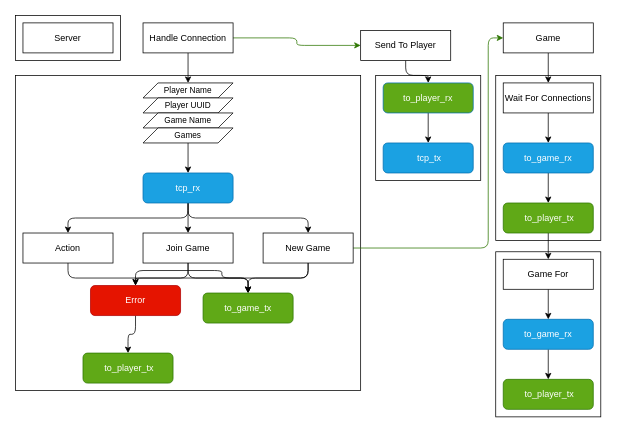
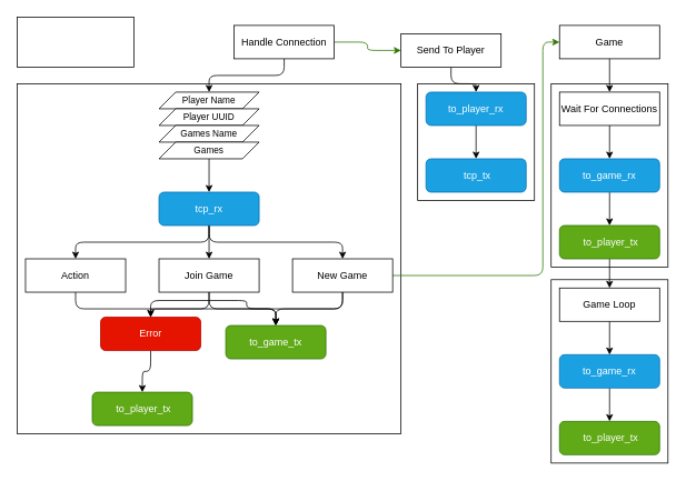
  <mxCell id="0" />
  <mxCell id="1" parent="0" />
  <mxCell id="2" value="" style="rounded=0;whiteSpace=wrap;html=1;fontFamily=Helvetica;fontSize=11;fontColor=default;labelBackgroundColor=default;fillColor=none;strokeColor=light-dark(#000000,#F19C99);" vertex="1" parent="1"><mxGeometry x="20" y="100" width="460" height="420" as="geometry" /></mxCell>
  <mxCell id="3" value="" style="rounded=0;whiteSpace=wrap;html=1;fontFamily=Helvetica;fontSize=11;fontColor=default;labelBackgroundColor=default;fillColor=none;strokeColor=light-dark(#000000,#F19C99);" vertex="1" parent="1"><mxGeometry x="500" y="100" width="140" height="140" as="geometry" /></mxCell>
  <mxCell id="4" value="" style="rounded=0;whiteSpace=wrap;html=1;fontFamily=Helvetica;fontSize=11;fontColor=default;labelBackgroundColor=default;fillColor=none;strokeColor=light-dark(#000000,#F19C99);" vertex="1" parent="1"><mxGeometry x="660" y="335" width="140" height="220" as="geometry" /></mxCell>
  <mxCell id="5" value="" style="rounded=0;whiteSpace=wrap;html=1;fontFamily=Helvetica;fontSize=11;fontColor=default;labelBackgroundColor=default;fillColor=none;strokeColor=light-dark(#000000,#F19C99);" vertex="1" parent="1"><mxGeometry x="660" y="100" width="140" height="220" as="geometry" /></mxCell>
  <mxCell id="6" value="" style="rounded=0;whiteSpace=wrap;html=1;fontFamily=Helvetica;fontSize=11;fontColor=default;labelBackgroundColor=default;fillColor=none;strokeColor=light-dark(#000000,#F19C99);" vertex="1" parent="1"><mxGeometry x="20" y="20" width="140" height="60" as="geometry" /></mxCell>
- <mxCell id="7" value="Server" style="rounded=0;whiteSpace=wrap;html=1;" vertex="1" parent="1"><mxGeometry x="30" y="30" width="120" height="40" as="geometry" /></mxCell>
  <mxCell id="8" style="edgeStyle=orthogonalEdgeStyle;shape=connector;curved=0;rounded=1;orthogonalLoop=1;jettySize=auto;html=1;exitX=0.5;exitY=1;exitDx=0;exitDy=0;strokeColor=default;align=center;verticalAlign=middle;fontFamily=Helvetica;fontSize=11;fontColor=default;labelBackgroundColor=default;endArrow=classic;" edge="1" parent="1" source="11" target="17"><mxGeometry relative="1" as="geometry" /></mxCell>
  <mxCell id="9" style="edgeStyle=orthogonalEdgeStyle;shape=connector;curved=0;rounded=1;orthogonalLoop=1;jettySize=auto;html=1;exitX=0.5;exitY=1;exitDx=0;exitDy=0;strokeColor=default;align=center;verticalAlign=middle;fontFamily=Helvetica;fontSize=11;fontColor=default;labelBackgroundColor=default;endArrow=classic;" edge="1" parent="1" source="11" target="25"><mxGeometry relative="1" as="geometry" /></mxCell>
  <mxCell id="10" style="edgeStyle=orthogonalEdgeStyle;shape=connector;curved=0;rounded=1;orthogonalLoop=1;jettySize=auto;html=1;exitX=0.5;exitY=1;exitDx=0;exitDy=0;strokeColor=default;align=center;verticalAlign=middle;fontFamily=Helvetica;fontSize=11;fontColor=default;labelBackgroundColor=default;endArrow=classic;" edge="1" parent="1" source="11" target="21"><mxGeometry relative="1" as="geometry" /></mxCell>
  <mxCell id="11" value="tcp_rx" style="rounded=1;whiteSpace=wrap;html=1;fillColor=#1ba1e2;fontColor=#ffffff;strokeColor=#006EAF;arcSize=15;" vertex="1" parent="1"><mxGeometry x="190" y="230" width="120" height="40" as="geometry" /></mxCell>
  <mxCell id="12" style="edgeStyle=orthogonalEdgeStyle;shape=connector;curved=0;rounded=1;orthogonalLoop=1;jettySize=auto;html=1;exitX=0.5;exitY=1;exitDx=0;exitDy=0;entryX=0.5;entryY=0;entryDx=0;entryDy=0;strokeColor=default;align=center;verticalAlign=middle;fontFamily=Helvetica;fontSize=11;fontColor=default;labelBackgroundColor=default;endArrow=classic;" edge="1" parent="1" source="14" target="40"><mxGeometry relative="1" as="geometry" /></mxCell>
  <mxCell id="13" style="edgeStyle=orthogonalEdgeStyle;shape=connector;curved=0;rounded=1;orthogonalLoop=1;jettySize=auto;html=1;exitX=1;exitY=0.5;exitDx=0;exitDy=0;entryX=0;entryY=0.5;entryDx=0;entryDy=0;strokeColor=#2D7600;align=center;verticalAlign=middle;fontFamily=Helvetica;fontSize=11;fontColor=default;labelBackgroundColor=default;endArrow=classic;fillColor=#60a917;" edge="1" parent="1" source="14" target="47"><mxGeometry relative="1" as="geometry" /></mxCell>
- <mxCell id="14" value="Handle Connection" style="rounded=0;whiteSpace=wrap;html=1;" vertex="1" parent="1"><mxGeometry x="190" y="30" width="120" height="40" as="geometry" /></mxCell>
+ <mxCell id="14" value="Handle Connection" style="rounded=0;whiteSpace=wrap;html=1;" vertex="1" parent="1"><mxGeometry x="280" y="30" width="120" height="40" as="geometry" /></mxCell>
  <mxCell id="15" style="edgeStyle=orthogonalEdgeStyle;shape=connector;curved=0;rounded=1;orthogonalLoop=1;jettySize=auto;html=1;exitX=0.5;exitY=1;exitDx=0;exitDy=0;entryX=0.5;entryY=0;entryDx=0;entryDy=0;strokeColor=default;align=center;verticalAlign=middle;fontFamily=Helvetica;fontSize=11;fontColor=default;labelBackgroundColor=default;endArrow=classic;" edge="1" parent="1" source="17" target="26"><mxGeometry relative="1" as="geometry"><mxPoint x="250" y="390" as="targetPoint" /></mxGeometry></mxCell>
  <mxCell id="16" style="edgeStyle=orthogonalEdgeStyle;shape=connector;curved=0;rounded=1;orthogonalLoop=1;jettySize=auto;html=1;exitX=0.5;exitY=1;exitDx=0;exitDy=0;strokeColor=default;align=center;verticalAlign=middle;fontFamily=Helvetica;fontSize=11;fontColor=default;labelBackgroundColor=default;endArrow=classic;" edge="1" parent="1" source="17" target="49"><mxGeometry relative="1" as="geometry" /></mxCell>
  <mxCell id="17" value="Join Game" style="rounded=0;whiteSpace=wrap;html=1;" vertex="1" parent="1"><mxGeometry x="190" y="310" width="120" height="40" as="geometry" /></mxCell>
  <mxCell id="18" style="edgeStyle=orthogonalEdgeStyle;shape=connector;curved=0;rounded=1;orthogonalLoop=1;jettySize=auto;html=1;exitX=0.5;exitY=1;exitDx=0;exitDy=0;entryX=0.5;entryY=0;entryDx=0;entryDy=0;strokeColor=default;align=center;verticalAlign=middle;fontFamily=Helvetica;fontSize=11;fontColor=default;labelBackgroundColor=default;endArrow=classic;" edge="1" parent="1" source="21" target="26"><mxGeometry relative="1" as="geometry" /></mxCell>
  <mxCell id="19" style="edgeStyle=orthogonalEdgeStyle;shape=connector;curved=0;rounded=1;orthogonalLoop=1;jettySize=auto;html=1;exitX=0.5;exitY=1;exitDx=0;exitDy=0;strokeColor=default;align=center;verticalAlign=middle;fontFamily=Helvetica;fontSize=11;fontColor=default;labelBackgroundColor=default;endArrow=classic;" edge="1" parent="1" source="21" target="49"><mxGeometry relative="1" as="geometry" /></mxCell>
  <mxCell id="20" style="edgeStyle=orthogonalEdgeStyle;shape=connector;curved=0;rounded=1;orthogonalLoop=1;jettySize=auto;html=1;exitX=1;exitY=0.5;exitDx=0;exitDy=0;entryX=0;entryY=0.5;entryDx=0;entryDy=0;strokeColor=#2D7600;align=center;verticalAlign=middle;fontFamily=Helvetica;fontSize=11;fontColor=default;labelBackgroundColor=default;endArrow=classic;fillColor=#60a917;" edge="1" parent="1" source="21" target="23"><mxGeometry relative="1" as="geometry"><Array as="points"><mxPoint x="650" y="330" /><mxPoint x="650" y="50" /></Array></mxGeometry></mxCell>
  <mxCell id="21" value="New Game" style="rounded=0;whiteSpace=wrap;html=1;" vertex="1" parent="1"><mxGeometry x="350" y="310" width="120" height="40" as="geometry" /></mxCell>
  <mxCell id="22" style="edgeStyle=orthogonalEdgeStyle;shape=connector;curved=0;rounded=1;orthogonalLoop=1;jettySize=auto;html=1;exitX=0.5;exitY=1;exitDx=0;exitDy=0;entryX=0.5;entryY=0;entryDx=0;entryDy=0;strokeColor=default;align=center;verticalAlign=middle;fontFamily=Helvetica;fontSize=11;fontColor=default;labelBackgroundColor=default;endArrow=classic;" edge="1" parent="1" source="23" target="30"><mxGeometry relative="1" as="geometry" /></mxCell>
  <mxCell id="23" value="Game" style="rounded=0;whiteSpace=wrap;html=1;" vertex="1" parent="1"><mxGeometry x="670" y="30" width="120" height="40" as="geometry" /></mxCell>
  <mxCell id="24" style="edgeStyle=orthogonalEdgeStyle;shape=connector;curved=0;rounded=1;orthogonalLoop=1;jettySize=auto;html=1;exitX=0.5;exitY=1;exitDx=0;exitDy=0;strokeColor=default;align=center;verticalAlign=middle;fontFamily=Helvetica;fontSize=11;fontColor=default;labelBackgroundColor=default;endArrow=classic;" edge="1" parent="1" source="25" target="26"><mxGeometry relative="1" as="geometry" /></mxCell>
  <mxCell id="25" value="Action" style="rounded=0;whiteSpace=wrap;html=1;" vertex="1" parent="1"><mxGeometry x="30" y="310" width="120" height="40" as="geometry" /></mxCell>
  <mxCell id="26" value="to_game_tx" style="rounded=1;whiteSpace=wrap;html=1;fillColor=#60a917;fontColor=#ffffff;strokeColor=#2D7600;" vertex="1" parent="1"><mxGeometry x="270" y="390" width="120" height="40" as="geometry" /></mxCell>
  <mxCell id="27" style="edgeStyle=orthogonalEdgeStyle;shape=connector;curved=0;rounded=1;orthogonalLoop=1;jettySize=auto;html=1;exitX=0.5;exitY=1;exitDx=0;exitDy=0;entryX=0.5;entryY=0;entryDx=0;entryDy=0;strokeColor=default;align=center;verticalAlign=middle;fontFamily=Helvetica;fontSize=11;fontColor=default;labelBackgroundColor=default;endArrow=classic;" edge="1" parent="1" source="28" target="32"><mxGeometry relative="1" as="geometry" /></mxCell>
  <mxCell id="28" value="to_game_rx" style="rounded=1;whiteSpace=wrap;html=1;fillColor=#1ba1e2;fontColor=#ffffff;strokeColor=#006EAF;" vertex="1" parent="1"><mxGeometry x="670" y="190" width="120" height="40" as="geometry" /></mxCell>
  <mxCell id="29" style="edgeStyle=orthogonalEdgeStyle;shape=connector;curved=0;rounded=1;orthogonalLoop=1;jettySize=auto;html=1;exitX=0.5;exitY=1;exitDx=0;exitDy=0;strokeColor=default;align=center;verticalAlign=middle;fontFamily=Helvetica;fontSize=11;fontColor=default;labelBackgroundColor=default;endArrow=classic;" edge="1" parent="1" source="30" target="28"><mxGeometry relative="1" as="geometry" /></mxCell>
  <mxCell id="30" value="Wait For Connections" style="rounded=0;whiteSpace=wrap;html=1;" vertex="1" parent="1"><mxGeometry x="670" y="110" width="120" height="40" as="geometry" /></mxCell>
  <mxCell id="31" style="edgeStyle=orthogonalEdgeStyle;shape=connector;curved=0;rounded=1;orthogonalLoop=1;jettySize=auto;html=1;exitX=0.5;exitY=1;exitDx=0;exitDy=0;entryX=0.5;entryY=0;entryDx=0;entryDy=0;align=center;verticalAlign=middle;fontFamily=Helvetica;fontSize=11;fontColor=default;labelBackgroundColor=default;endArrow=classic;" edge="1" parent="1" source="32" target="36"><mxGeometry relative="1" as="geometry" /></mxCell>
  <mxCell id="32" value="&amp;nbsp;to_player_tx" style="rounded=1;whiteSpace=wrap;html=1;fillColor=#60a917;fontColor=#ffffff;strokeColor=#2D7600;" vertex="1" parent="1"><mxGeometry x="670" y="270" width="120" height="40" as="geometry" /></mxCell>
  <mxCell id="33" style="edgeStyle=orthogonalEdgeStyle;shape=connector;curved=0;rounded=1;orthogonalLoop=1;jettySize=auto;html=1;exitX=0.5;exitY=1;exitDx=0;exitDy=0;strokeColor=default;align=center;verticalAlign=middle;fontFamily=Helvetica;fontSize=11;fontColor=default;labelBackgroundColor=default;endArrow=classic;" edge="1" parent="1" source="34" target="45"><mxGeometry relative="1" as="geometry" /></mxCell>
- <mxCell id="34" value="to_player_rx" style="rounded=1;whiteSpace=wrap;html=1;fillColor=#60a917;fontColor=#ffffff;strokeColor=#006EAF;" vertex="1" parent="1"><mxGeometry x="510" y="110" width="120" height="40" as="geometry" /></mxCell>
+ <mxCell id="34" value="to_player_rx" style="rounded=1;whiteSpace=wrap;html=1;fillColor=#1ba1e2;fontColor=#ffffff;strokeColor=#006EAF;" vertex="1" parent="1"><mxGeometry x="510" y="110" width="120" height="40" as="geometry" /></mxCell>
  <mxCell id="35" style="edgeStyle=orthogonalEdgeStyle;shape=connector;curved=0;rounded=1;orthogonalLoop=1;jettySize=auto;html=1;exitX=0.5;exitY=1;exitDx=0;exitDy=0;strokeColor=default;align=center;verticalAlign=middle;fontFamily=Helvetica;fontSize=11;fontColor=default;labelBackgroundColor=default;endArrow=classic;" edge="1" parent="1" source="36" target="38"><mxGeometry relative="1" as="geometry" /></mxCell>
- <mxCell id="36" value="Game For" style="rounded=0;whiteSpace=wrap;html=1;" vertex="1" parent="1"><mxGeometry x="670" y="345" width="120" height="40" as="geometry" /></mxCell>
+ <mxCell id="36" value="Game Loop" style="rounded=0;whiteSpace=wrap;html=1;" vertex="1" parent="1"><mxGeometry x="670" y="345" width="120" height="40" as="geometry" /></mxCell>
  <mxCell id="37" style="edgeStyle=orthogonalEdgeStyle;shape=connector;curved=0;rounded=1;orthogonalLoop=1;jettySize=auto;html=1;exitX=0.5;exitY=1;exitDx=0;exitDy=0;entryX=0.5;entryY=0;entryDx=0;entryDy=0;strokeColor=default;align=center;verticalAlign=middle;fontFamily=Helvetica;fontSize=11;fontColor=default;labelBackgroundColor=default;endArrow=classic;" edge="1" parent="1" source="38" target="39"><mxGeometry relative="1" as="geometry" /></mxCell>
  <mxCell id="38" value="to_game_rx" style="rounded=1;whiteSpace=wrap;html=1;fillColor=#1ba1e2;fontColor=#ffffff;strokeColor=#006EAF;" vertex="1" parent="1"><mxGeometry x="670" y="425" width="120" height="40" as="geometry" /></mxCell>
  <mxCell id="39" value="&amp;nbsp;to_player_tx" style="rounded=1;whiteSpace=wrap;html=1;fillColor=#60a917;fontColor=#ffffff;strokeColor=#2D7600;" vertex="1" parent="1"><mxGeometry x="670" y="505" width="120" height="40" as="geometry" /></mxCell>
  <mxCell id="40" value="Player Name" style="shape=parallelogram;perimeter=parallelogramPerimeter;whiteSpace=wrap;html=1;fixedSize=1;fontFamily=Helvetica;fontSize=11;fontColor=default;labelBackgroundColor=default;" vertex="1" parent="1"><mxGeometry x="190" y="110" width="120" height="20" as="geometry" /></mxCell>
  <mxCell id="41" value="Player UUID" style="shape=parallelogram;perimeter=parallelogramPerimeter;whiteSpace=wrap;html=1;fixedSize=1;fontFamily=Helvetica;fontSize=11;fontColor=default;labelBackgroundColor=default;" vertex="1" parent="1"><mxGeometry x="190" y="130" width="120" height="20" as="geometry" /></mxCell>
- <mxCell id="42" value="Game Name" style="shape=parallelogram;perimeter=parallelogramPerimeter;whiteSpace=wrap;html=1;fixedSize=1;fontFamily=Helvetica;fontSize=11;fontColor=default;labelBackgroundColor=default;" vertex="1" parent="1"><mxGeometry x="190" y="150" width="120" height="20" as="geometry" /></mxCell>
+ <mxCell id="42" value="Games Name" style="shape=parallelogram;perimeter=parallelogramPerimeter;whiteSpace=wrap;html=1;fixedSize=1;fontFamily=Helvetica;fontSize=11;fontColor=default;labelBackgroundColor=default;" vertex="1" parent="1"><mxGeometry x="190" y="150" width="120" height="20" as="geometry" /></mxCell>
  <mxCell id="43" style="edgeStyle=orthogonalEdgeStyle;shape=connector;curved=0;rounded=1;orthogonalLoop=1;jettySize=auto;html=1;exitX=0.5;exitY=1;exitDx=0;exitDy=0;strokeColor=default;align=center;verticalAlign=middle;fontFamily=Helvetica;fontSize=11;fontColor=default;labelBackgroundColor=default;endArrow=classic;" edge="1" parent="1" source="44" target="11"><mxGeometry relative="1" as="geometry" /></mxCell>
  <mxCell id="44" value="Games" style="shape=parallelogram;perimeter=parallelogramPerimeter;whiteSpace=wrap;html=1;fixedSize=1;fontFamily=Helvetica;fontSize=11;fontColor=default;labelBackgroundColor=default;" vertex="1" parent="1"><mxGeometry x="190" y="170" width="120" height="20" as="geometry" /></mxCell>
  <mxCell id="45" value="&amp;nbsp;tcp_tx" style="rounded=1;whiteSpace=wrap;html=1;fillColor=#1ba1e2;fontColor=#ffffff;strokeColor=#006EAF;arcSize=15;" vertex="1" parent="1"><mxGeometry x="510" y="190" width="120" height="40" as="geometry" /></mxCell>
  <mxCell id="46" style="edgeStyle=orthogonalEdgeStyle;shape=connector;curved=0;rounded=1;orthogonalLoop=1;jettySize=auto;html=1;exitX=0.5;exitY=1;exitDx=0;exitDy=0;strokeColor=default;align=center;verticalAlign=middle;fontFamily=Helvetica;fontSize=11;fontColor=default;labelBackgroundColor=default;endArrow=classic;" edge="1" parent="1" source="47" target="34"><mxGeometry relative="1" as="geometry" /></mxCell>
  <mxCell id="47" value="Send To Player" style="rounded=0;whiteSpace=wrap;html=1;" vertex="1" parent="1"><mxGeometry x="480" y="40" width="120" height="40" as="geometry" /></mxCell>
  <mxCell id="48" style="edgeStyle=orthogonalEdgeStyle;shape=connector;curved=0;rounded=1;orthogonalLoop=1;jettySize=auto;html=1;exitX=0.5;exitY=1;exitDx=0;exitDy=0;entryX=0.5;entryY=0;entryDx=0;entryDy=0;strokeColor=default;align=center;verticalAlign=middle;fontFamily=Helvetica;fontSize=11;fontColor=default;labelBackgroundColor=default;endArrow=classic;" edge="1" parent="1" source="49" target="50"><mxGeometry relative="1" as="geometry" /></mxCell>
  <mxCell id="49" value="Error" style="rounded=1;whiteSpace=wrap;html=1;fillColor=#e51400;fontColor=#ffffff;strokeColor=#B20000;" vertex="1" parent="1"><mxGeometry x="120" y="380" width="120" height="40" as="geometry" /></mxCell>
  <mxCell id="50" value="&amp;nbsp;to_player_tx" style="rounded=1;whiteSpace=wrap;html=1;fillColor=#60a917;fontColor=#ffffff;strokeColor=#2D7600;" vertex="1" parent="1"><mxGeometry x="110" y="470" width="120" height="40" as="geometry" /></mxCell>
